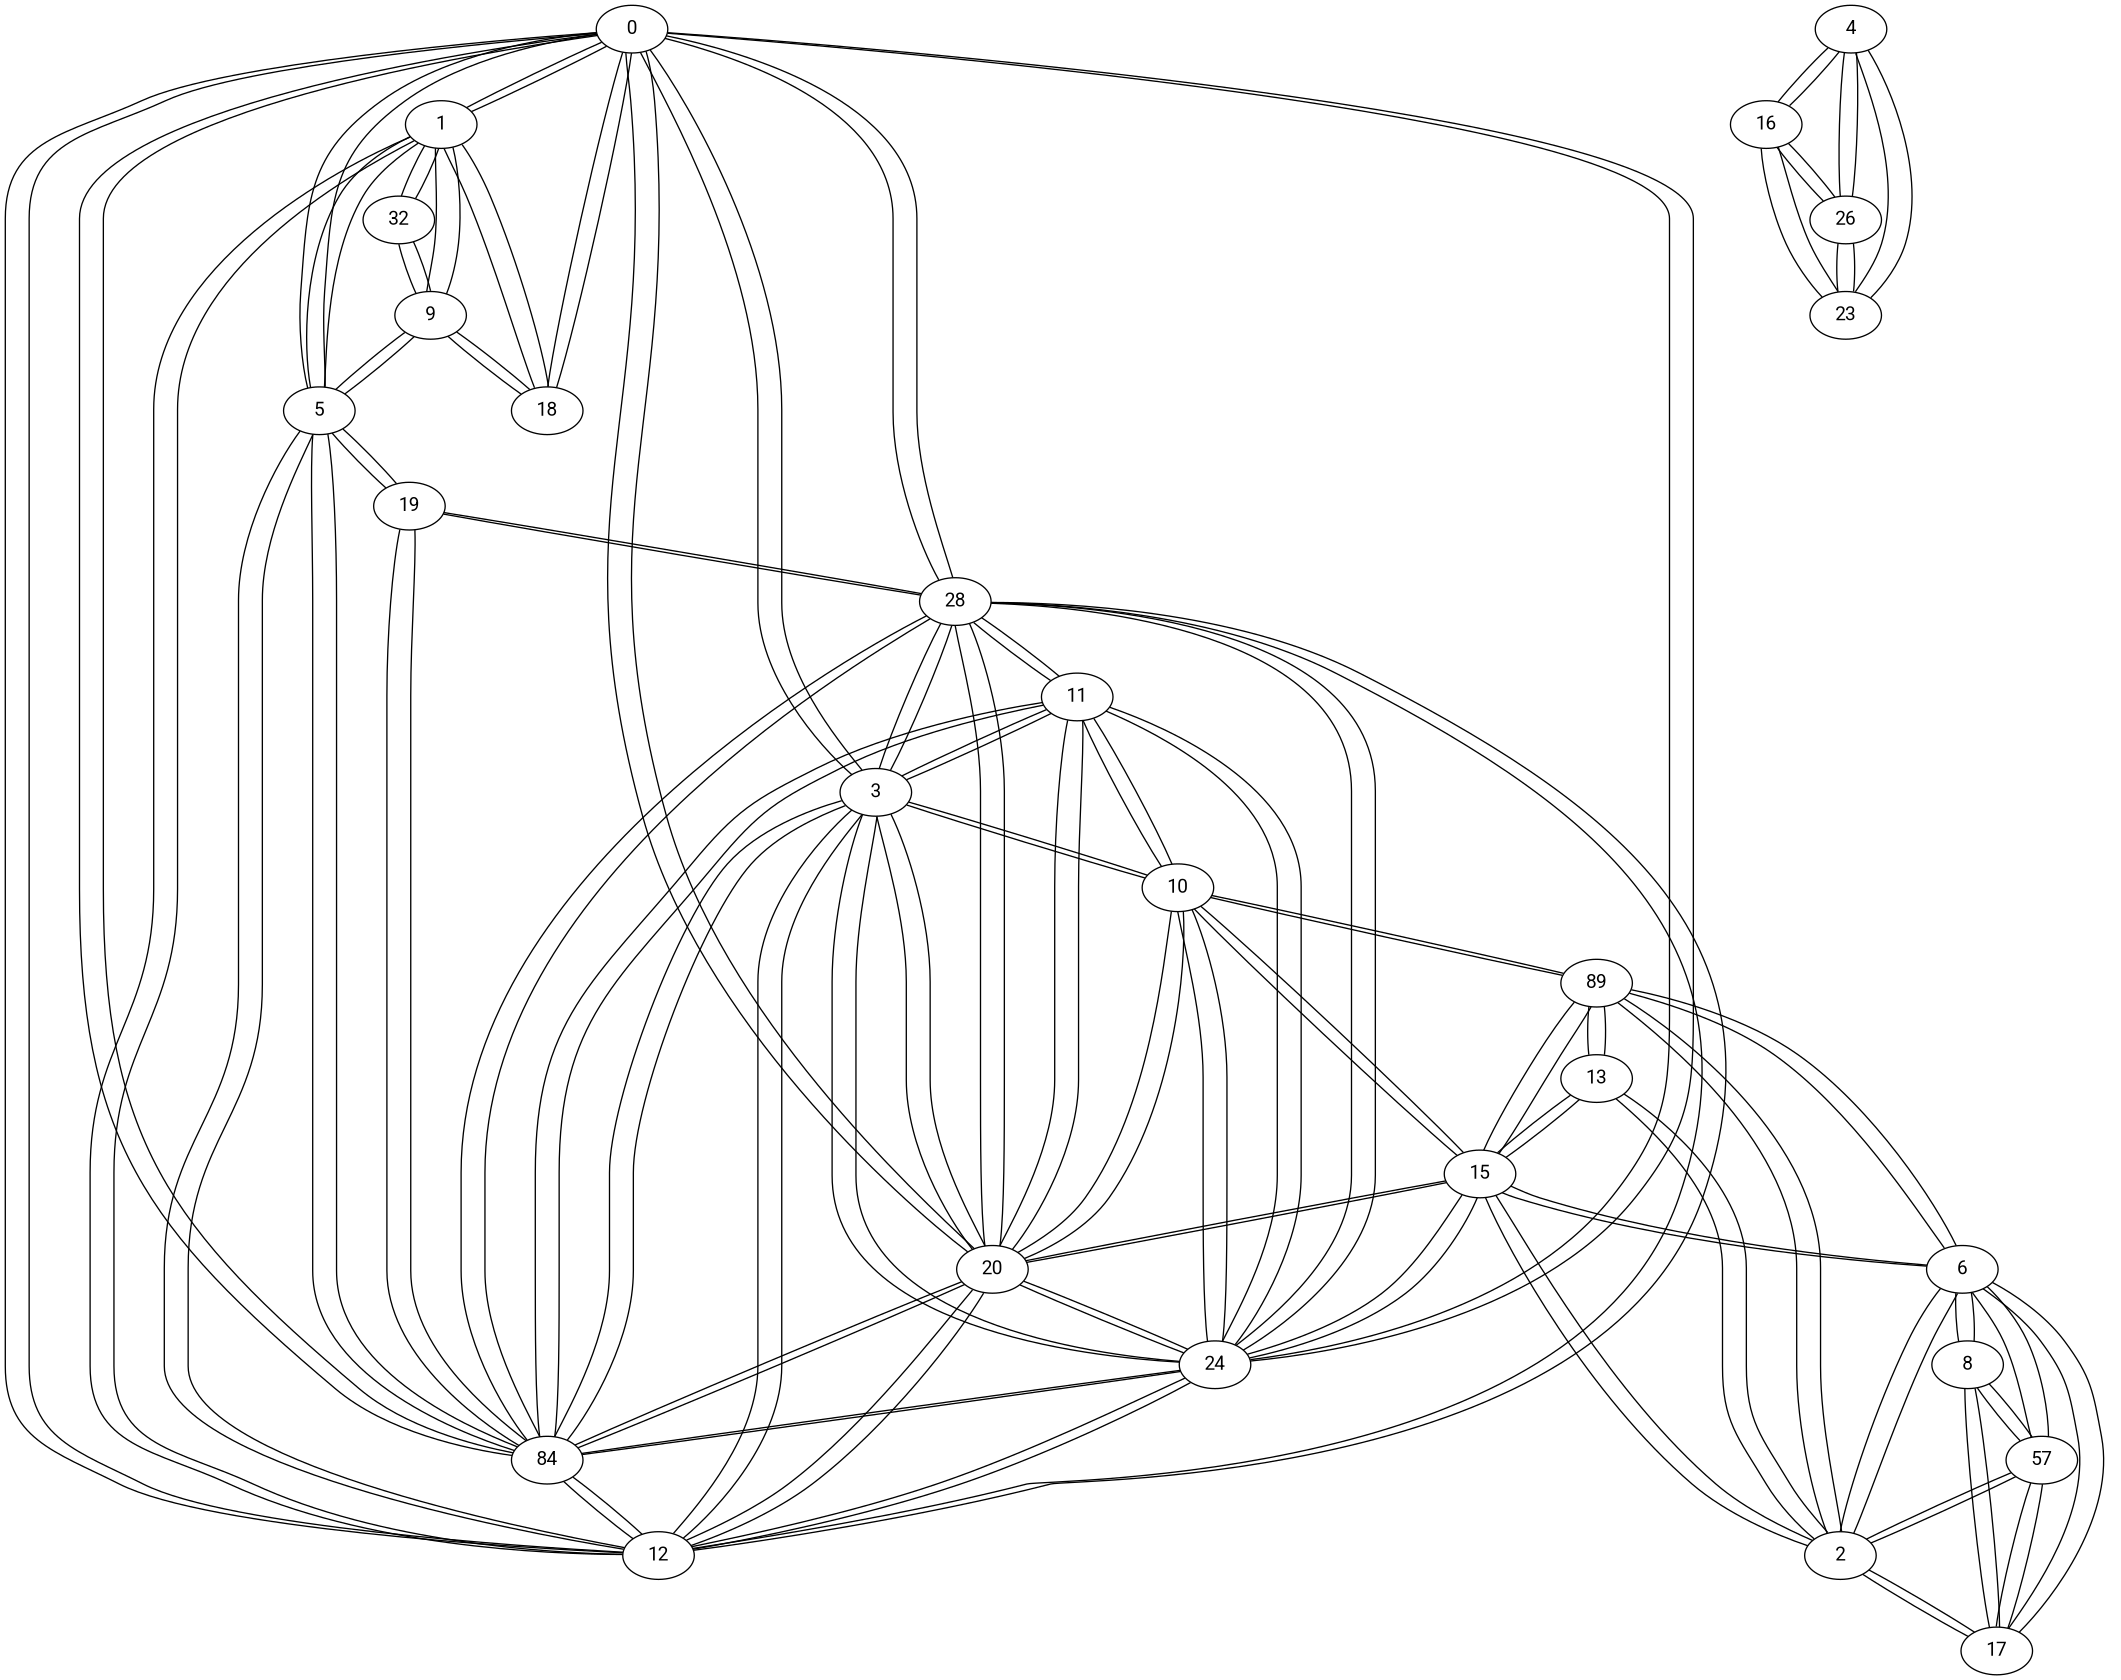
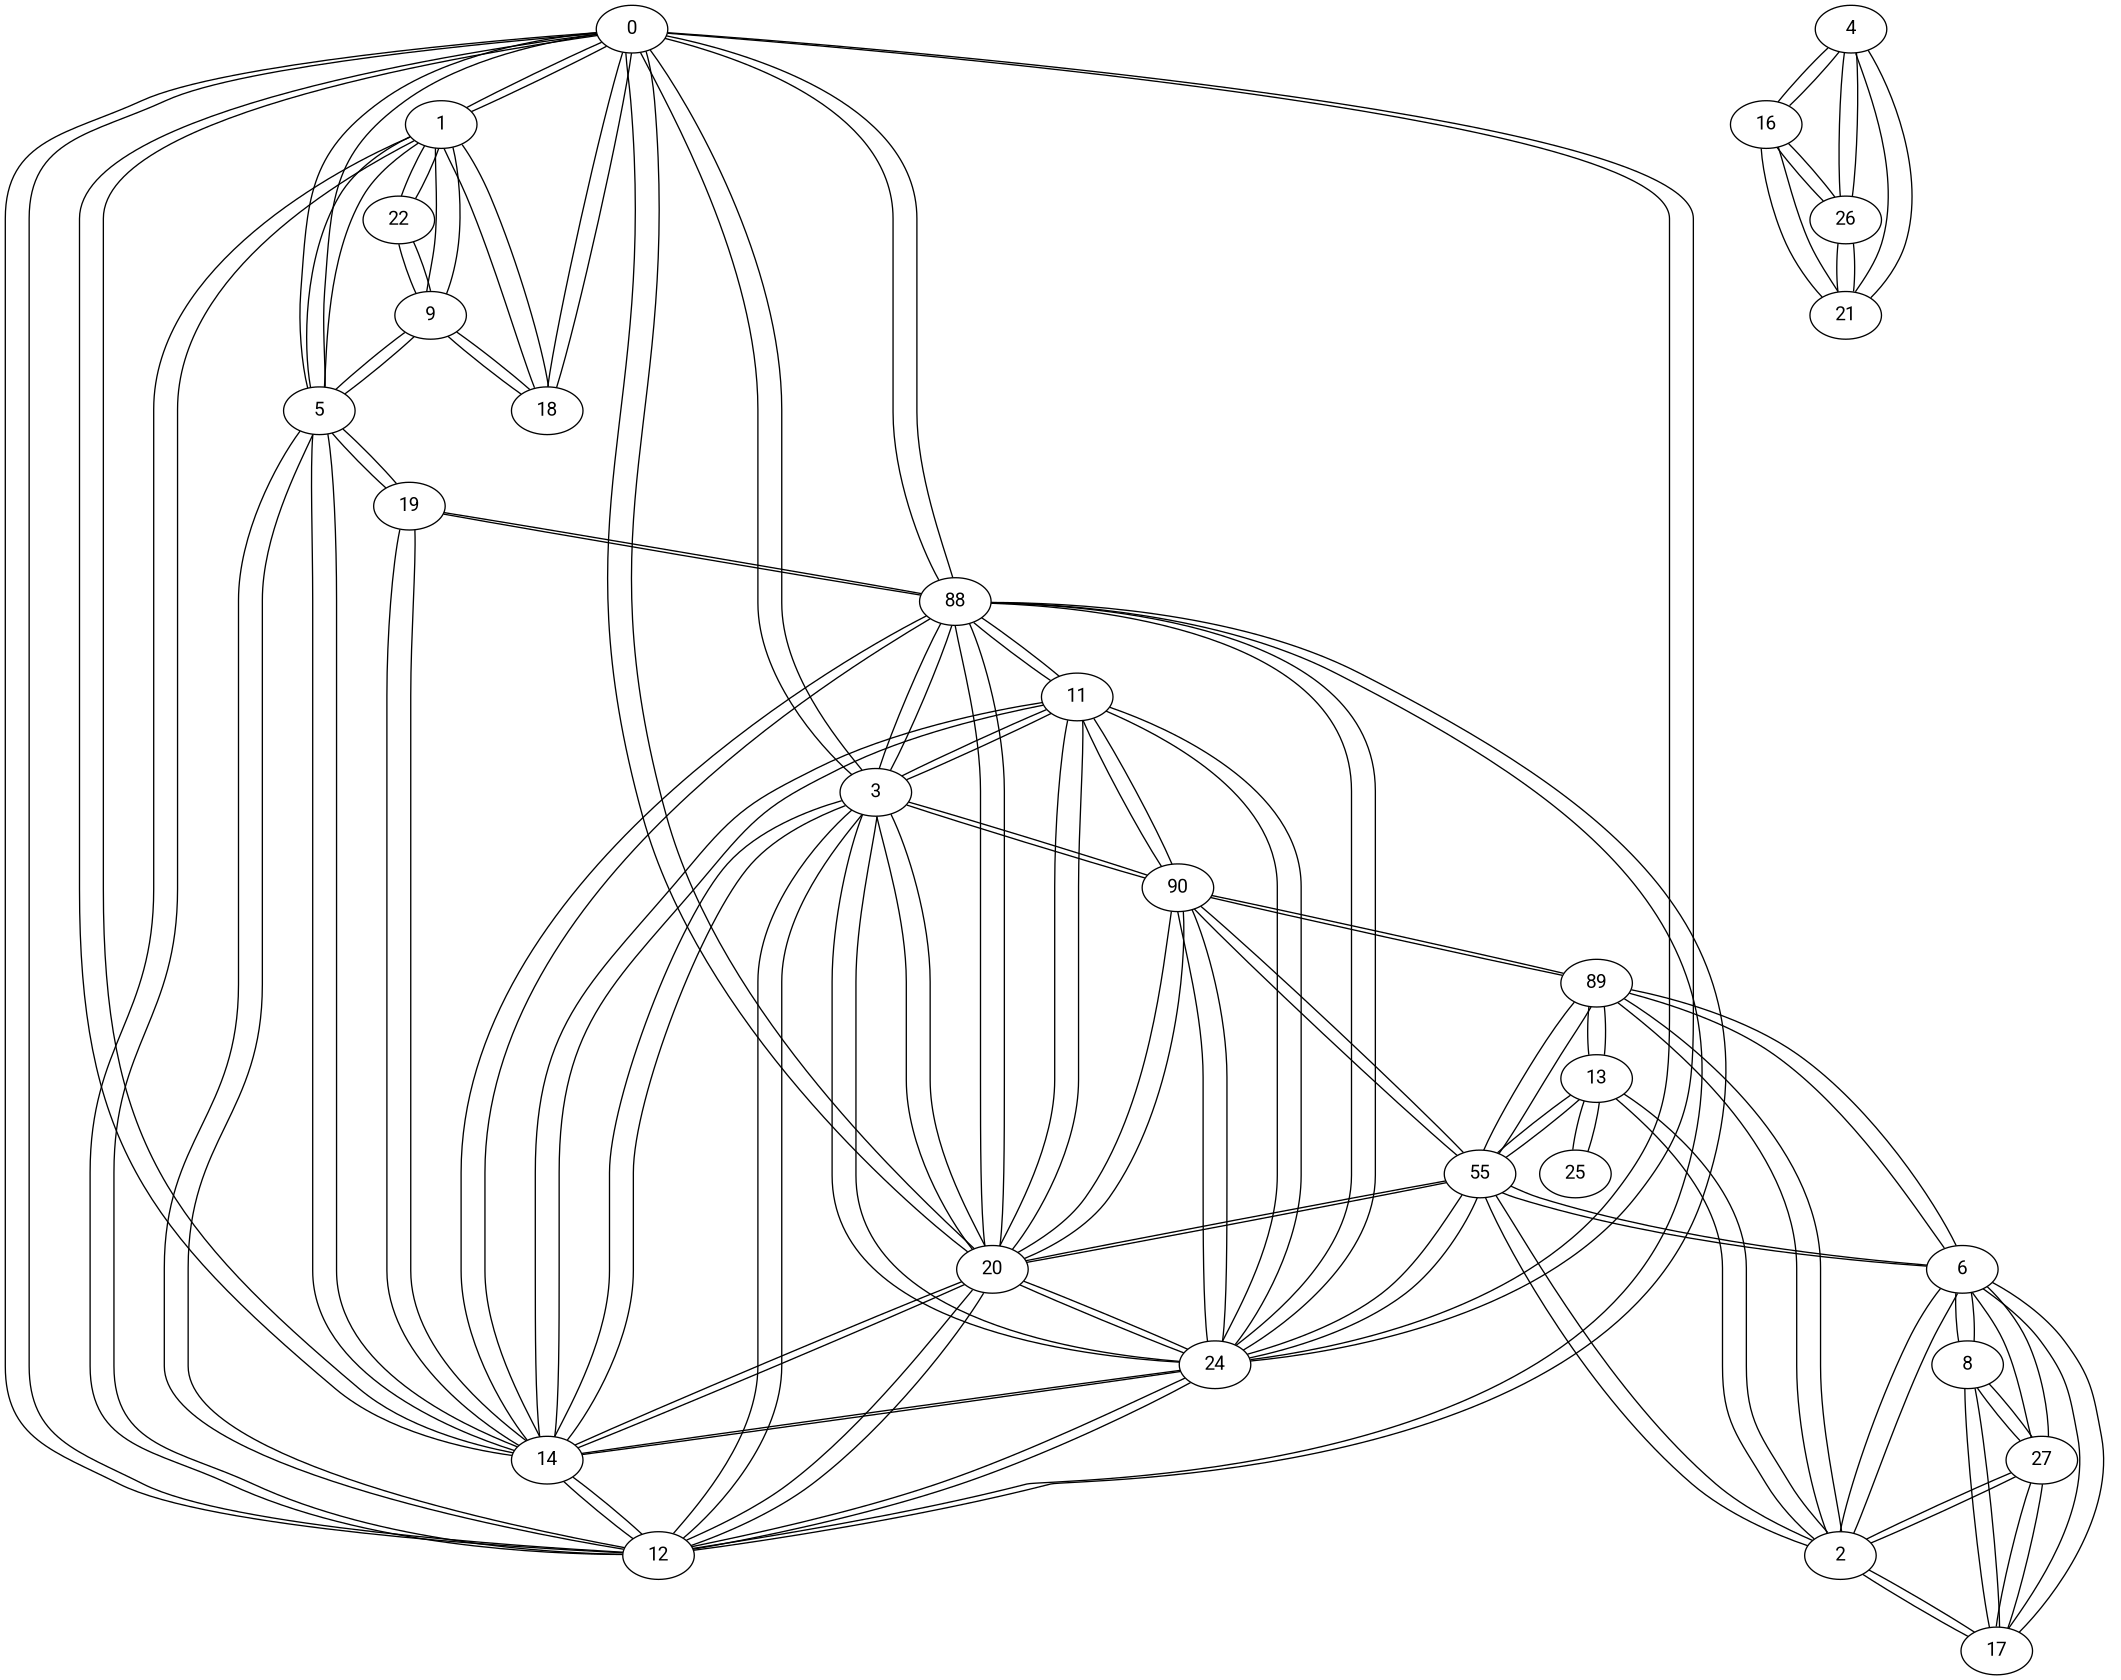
  graph {
    fontname=Roboto
    node [fontname=Roboto]
    edge [fontname=Roboto]
    0
    1
    3
    5
    12
-   14 [label=84]
+   14
    18
    20
    24
-   28
+   28 [label=88]
    9
-   22 [label=32]
-   10
+   22
+   10 [label=90]
    11
    19
-   15
+   15 [label=55]
    n17 [label=89]
    2
    6
    13
    17
-   27 [label=57]
+   27
    8
+   25
    4
    16
-   23
+   23 [label=21]
    26
    0 -- 1
    0 -- 3
    0 -- 5
    0 -- 12
    0 -- 14
    0 -- 18
    0 -- 20
    0 -- 24
    0 -- 28
    1 -- 0
    1 -- 5
    1 -- 12
    1 -- 18
    1 -- 9
    1 -- 22
    3 -- 0
    3 -- 12
    3 -- 14
    3 -- 20
    3 -- 24
    3 -- 28
    3 -- 10
    3 -- 11
    5 -- 0
    5 -- 1
    5 -- 12
    5 -- 14
    5 -- 9
    5 -- 19
    12 -- 0
    12 -- 1
    12 -- 3
    12 -- 5
    12 -- 14
    12 -- 20
    12 -- 24
    12 -- 28
    14 -- 0
    14 -- 3
    14 -- 5
    14 -- 12
    14 -- 20
    14 -- 24
    14 -- 28
    14 -- 11
    14 -- 19
    18 -- 0
    18 -- 1
    18 -- 9
    20 -- 0
    20 -- 3
    20 -- 12
    20 -- 14
    20 -- 24
    20 -- 28
    20 -- 10
    20 -- 11
    20 -- 15
    24 -- 0
    24 -- 3
    24 -- 12
    24 -- 14
    24 -- 20
    24 -- 28
    24 -- 10
    24 -- 11
    24 -- 15
    28 -- 0
    28 -- 3
    28 -- 12
    28 -- 14
    28 -- 20
    28 -- 24
    28 -- 11
    28 -- 19
    9 -- 1
    9 -- 5
    9 -- 18
    9 -- 22
    22 -- 1
    22 -- 9
    10 -- 3
    10 -- 20
    10 -- 24
    10 -- 11
    10 -- 15
    10 -- n17
    11 -- 3
    11 -- 14
    11 -- 20
    11 -- 24
    11 -- 28
    11 -- 10
    19 -- 5
    19 -- 14
    19 -- 28
    15 -- 20
    15 -- 24
    15 -- 10
    15 -- n17
    15 -- 2
    15 -- 6
    15 -- 13
    n17 -- 10
    n17 -- 15
    n17 -- 2
    n17 -- 6
    n17 -- 13
    2 -- 15
    2 -- n17
    2 -- 6
    2 -- 13
    2 -- 17
    2 -- 27
    6 -- 15
    6 -- n17
    6 -- 2
    6 -- 17
    6 -- 27
    6 -- 8
    13 -- 15
    13 -- n17
    13 -- 2
+   13 -- 25
    17 -- 2
    17 -- 6
    17 -- 27
    17 -- 8
    27 -- 2
    27 -- 6
    27 -- 17
    27 -- 8
    8 -- 6
    8 -- 17
    8 -- 27
+   25 -- 13
    4 -- 16
    4 -- 23
    4 -- 26
    16 -- 4
    16 -- 23
    16 -- 26
    23 -- 4
    23 -- 16
    23 -- 26
    26 -- 4
    26 -- 16
    26 -- 23
  }
